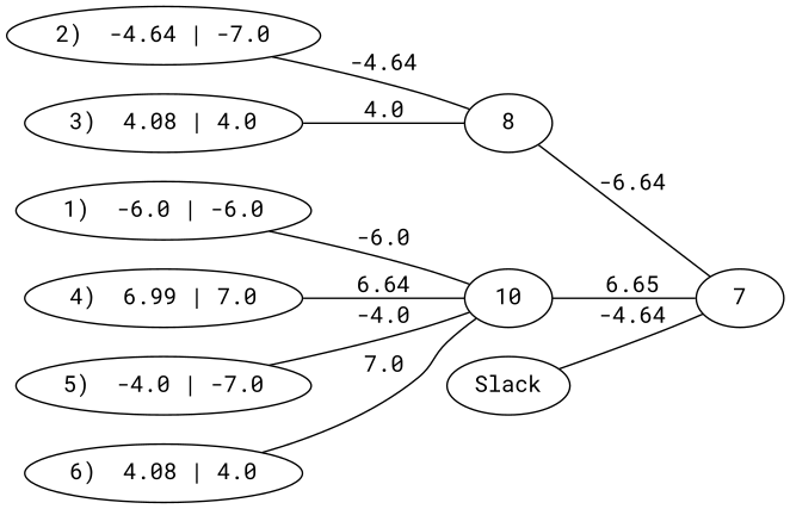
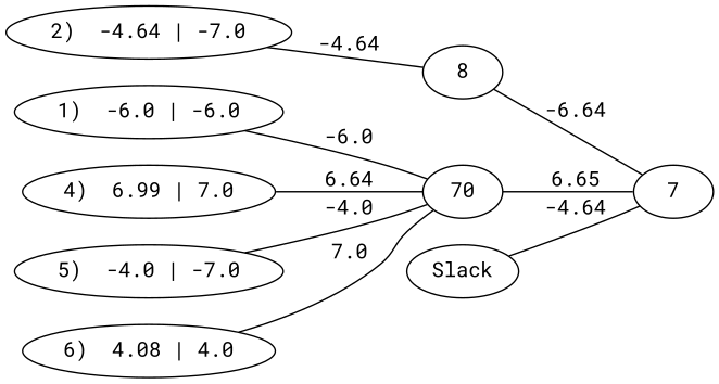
  strict graph {
    fontname="Roboto Mono"
    rankdir=LR
    node [fontname="Roboto Mono"]
    edge [fontname="Roboto Mono"]
    n1 [label=7]
    n2 [label=8]
    n3 [label="2)  -4.64 | -7.0"]
-   n4 [label="3)  4.08 | 4.0"]
    n5 [label="1)  -6.0 | -6.0"]
-   n6 [label=10]
+   n6 [label=70]
    n7 [label="4)  6.99 | 7.0"]
    n8 [label="5)  -4.0 | -7.0"]
    n9 [label="6)  4.08 | 4.0"]
    n10 [label=Slack]
    n2 -- n1 [label=-6.64]
    n3 -- n2 [label=-4.64]
-   n4 -- n2 [label=4.0]
    n5 -- n6 [label=-6.0]
    n6 -- n1 [label=6.65]
    n7 -- n6 [label=6.64]
    n8 -- n6 [label=-4.0]
    n9 -- n6 [label=7.0]
    n10 -- n1 [label=-4.64]
  }
